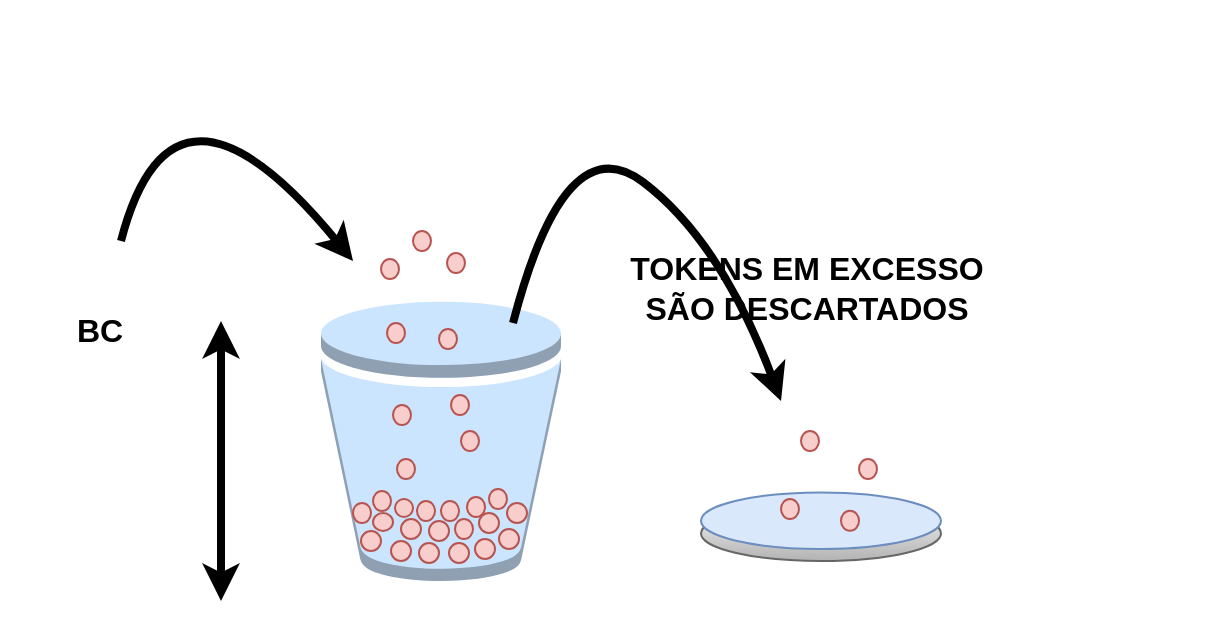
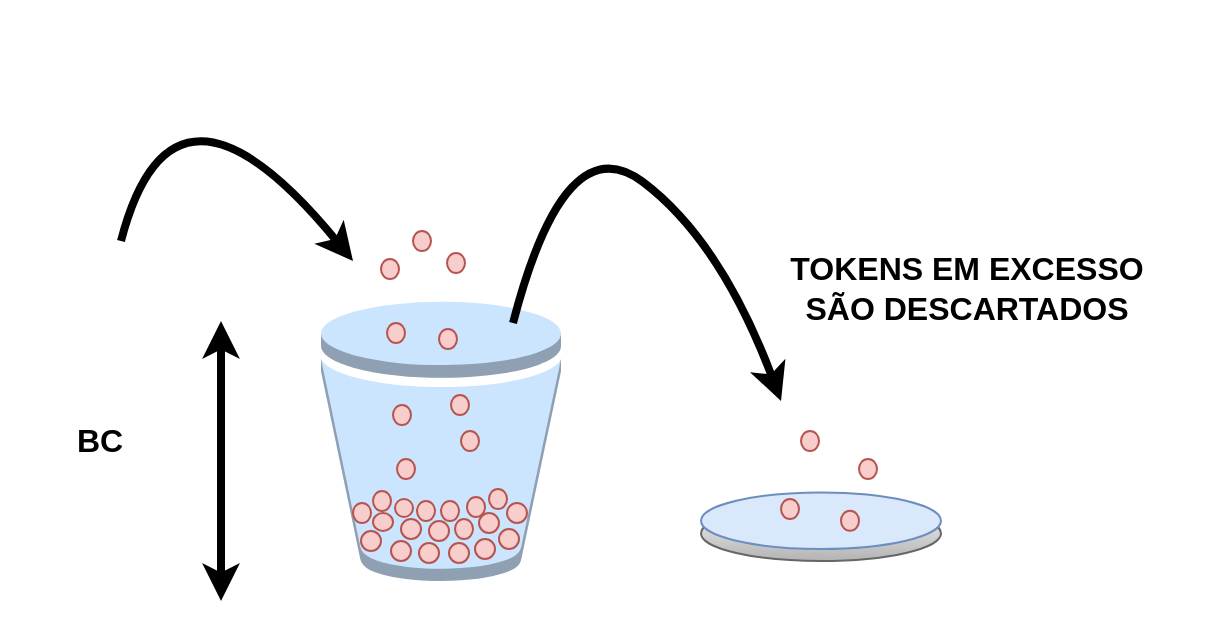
  <mxCell id="0" />
  <mxCell id="1" parent="0" />
  <mxCell id="2" value="" style="outlineConnect=0;dashed=0;verticalLabelPosition=bottom;verticalAlign=top;align=center;html=1;shape=mxgraph.aws3.bucket;fillColor=#cce5ff;strokeColor=#36393d;" vertex="1" parent="1"><mxGeometry x="160" y="150" width="120" height="140" as="geometry" /></mxCell>
  <mxCell id="3" value="" style="ellipse;whiteSpace=wrap;html=1;aspect=fixed;fillColor=#f8cecc;strokeColor=#b85450;" vertex="1" parent="1"><mxGeometry x="180" y="265" width="10" height="10" as="geometry" /></mxCell>
  <mxCell id="4" value="" style="ellipse;whiteSpace=wrap;html=1;aspect=fixed;fillColor=#f8cecc;strokeColor=#b85450;" vertex="1" parent="1"><mxGeometry x="224" y="271" width="10" height="10" as="geometry" /></mxCell>
  <mxCell id="5" value="" style="ellipse;whiteSpace=wrap;html=1;aspect=fixed;fillColor=#f8cecc;strokeColor=#b85450;" vertex="1" parent="1"><mxGeometry x="195" y="270" width="10" height="10" as="geometry" /></mxCell>
  <mxCell id="6" value="" style="ellipse;whiteSpace=wrap;html=1;aspect=fixed;fillColor=#f8cecc;strokeColor=#b85450;" vertex="1" parent="1"><mxGeometry x="209" y="271" width="10" height="10" as="geometry" /></mxCell>
  <mxCell id="7" value="" style="ellipse;whiteSpace=wrap;html=1;aspect=fixed;fillColor=#f8cecc;strokeColor=#b85450;" vertex="1" parent="1"><mxGeometry x="237" y="269" width="10" height="10" as="geometry" /></mxCell>
  <mxCell id="8" value="" style="ellipse;whiteSpace=wrap;html=1;aspect=fixed;fillColor=#f8cecc;strokeColor=#b85450;" vertex="1" parent="1"><mxGeometry x="249" y="264" width="10" height="10" as="geometry" /></mxCell>
  <mxCell id="9" value="" style="ellipse;whiteSpace=wrap;html=1;aspect=fixed;fillColor=#f8cecc;strokeColor=#b85450;" vertex="1" parent="1"><mxGeometry x="239" y="256" width="10" height="10" as="geometry" /></mxCell>
  <mxCell id="10" value="" style="ellipse;whiteSpace=wrap;html=1;aspect=fixed;fillColor=#f8cecc;strokeColor=#b85450;" vertex="1" parent="1"><mxGeometry x="227" y="259" width="9" height="10" as="geometry" /></mxCell>
  <mxCell id="11" value="" style="ellipse;whiteSpace=wrap;html=1;aspect=fixed;fillColor=#f8cecc;strokeColor=#b85450;" vertex="1" parent="1"><mxGeometry x="214" y="260" width="10" height="10" as="geometry" /></mxCell>
  <mxCell id="12" value="" style="ellipse;whiteSpace=wrap;html=1;aspect=fixed;fillColor=#f8cecc;strokeColor=#b85450;" vertex="1" parent="1"><mxGeometry x="200" y="259" width="10" height="10" as="geometry" /></mxCell>
  <mxCell id="13" value="" style="ellipse;whiteSpace=wrap;html=1;aspect=fixed;fillColor=#f8cecc;strokeColor=#b85450;" vertex="1" parent="1"><mxGeometry x="186" y="256" width="10" height="9" as="geometry" /></mxCell>
  <mxCell id="14" value="" style="ellipse;whiteSpace=wrap;html=1;aspect=fixed;fillColor=#f8cecc;strokeColor=#b85450;" vertex="1" parent="1"><mxGeometry x="253" y="251" width="10" height="10" as="geometry" /></mxCell>
  <mxCell id="15" value="" style="ellipse;whiteSpace=wrap;html=1;aspect=fixed;fillColor=#f8cecc;strokeColor=#b85450;" vertex="1" parent="1"><mxGeometry x="176" y="251" width="9" height="10" as="geometry" /></mxCell>
  <mxCell id="16" value="" style="ellipse;whiteSpace=wrap;html=1;aspect=fixed;fillColor=#f8cecc;strokeColor=#b85450;" vertex="1" parent="1"><mxGeometry x="186" y="245" width="9" height="10" as="geometry" /></mxCell>
  <mxCell id="17" value="" style="ellipse;whiteSpace=wrap;html=1;aspect=fixed;fillColor=#f8cecc;strokeColor=#b85450;" vertex="1" parent="1"><mxGeometry x="197" y="249" width="9" height="9" as="geometry" /></mxCell>
  <mxCell id="18" value="" style="ellipse;whiteSpace=wrap;html=1;aspect=fixed;fillColor=#f8cecc;strokeColor=#b85450;" vertex="1" parent="1"><mxGeometry x="208" y="250" width="9" height="10" as="geometry" /></mxCell>
  <mxCell id="19" value="" style="ellipse;whiteSpace=wrap;html=1;aspect=fixed;fillColor=#f8cecc;strokeColor=#b85450;" vertex="1" parent="1"><mxGeometry x="220" y="250" width="9" height="10" as="geometry" /></mxCell>
  <mxCell id="20" value="" style="ellipse;whiteSpace=wrap;html=1;aspect=fixed;fillColor=#f8cecc;strokeColor=#b85450;" vertex="1" parent="1"><mxGeometry x="233" y="248" width="9" height="10" as="geometry" /></mxCell>
  <mxCell id="21" value="" style="ellipse;whiteSpace=wrap;html=1;aspect=fixed;fillColor=#f8cecc;strokeColor=#b85450;" vertex="1" parent="1"><mxGeometry x="244" y="244" width="9" height="10" as="geometry" /></mxCell>
  <mxCell id="22" value="" style="ellipse;whiteSpace=wrap;html=1;aspect=fixed;fillColor=#f8cecc;strokeColor=#b85450;" vertex="1" parent="1"><mxGeometry x="198" y="229" width="9" height="10" as="geometry" /></mxCell>
  <mxCell id="23" value="" style="ellipse;whiteSpace=wrap;html=1;aspect=fixed;fillColor=#f8cecc;strokeColor=#b85450;" vertex="1" parent="1"><mxGeometry x="230" y="215" width="9" height="10" as="geometry" /></mxCell>
  <mxCell id="24" value="" style="ellipse;whiteSpace=wrap;html=1;aspect=fixed;fillColor=#f8cecc;strokeColor=#b85450;" vertex="1" parent="1"><mxGeometry x="196" y="202" width="9" height="10" as="geometry" /></mxCell>
  <mxCell id="25" value="" style="ellipse;whiteSpace=wrap;html=1;aspect=fixed;fillColor=#f8cecc;strokeColor=#b85450;" vertex="1" parent="1"><mxGeometry x="225" y="197" width="9" height="10" as="geometry" /></mxCell>
  <mxCell id="26" value="" style="ellipse;whiteSpace=wrap;html=1;aspect=fixed;fillColor=#f8cecc;strokeColor=#b85450;" vertex="1" parent="1"><mxGeometry x="219" y="164" width="9" height="10" as="geometry" /></mxCell>
  <mxCell id="27" value="" style="ellipse;whiteSpace=wrap;html=1;aspect=fixed;fillColor=#f8cecc;strokeColor=#b85450;" vertex="1" parent="1"><mxGeometry x="193" y="161" width="9" height="10" as="geometry" /></mxCell>
  <mxCell id="28" value="" style="ellipse;whiteSpace=wrap;html=1;aspect=fixed;fillColor=#f8cecc;strokeColor=#b85450;" vertex="1" parent="1"><mxGeometry x="190" y="129" width="9" height="10" as="geometry" /></mxCell>
  <mxCell id="29" value="" style="ellipse;whiteSpace=wrap;html=1;aspect=fixed;fillColor=#f8cecc;strokeColor=#b85450;" vertex="1" parent="1"><mxGeometry x="206" y="115" width="9" height="10" as="geometry" /></mxCell>
  <mxCell id="30" value="" style="ellipse;whiteSpace=wrap;html=1;aspect=fixed;fillColor=#f8cecc;strokeColor=#b85450;" vertex="1" parent="1"><mxGeometry x="223" y="126" width="9" height="10" as="geometry" /></mxCell>
  <mxCell id="31" value="" style="curved=1;endArrow=classic;html=1;rounded=0;strokeWidth=4;" edge="1" parent="1"><mxGeometry width="50" height="50" relative="1" as="geometry"><mxPoint x="60" y="120" as="sourcePoint" /><mxPoint x="176" y="130" as="targetPoint" /><Array as="points"><mxPoint x="86" y="20" /></Array></mxGeometry></mxCell>
  <mxCell id="32" value="" style="endArrow=classic;startArrow=classic;html=1;rounded=0;strokeWidth=4;" edge="1" parent="1"><mxGeometry width="50" height="50" relative="1" as="geometry"><mxPoint x="110" y="300" as="sourcePoint" /><mxPoint x="110" y="160" as="targetPoint" /></mxGeometry></mxCell>
- <mxCell id="33" value="BC" style="text;html=1;strokeColor=none;fillColor=none;align=center;verticalAlign=middle;whiteSpace=wrap;rounded=0;fontSize=16;fontStyle=1" vertex="1" parent="1"><mxGeometry x="20" y="150" width="60" height="30" as="geometry" /></mxCell>
+ <mxCell id="33" value="BC" style="text;html=1;strokeColor=none;fillColor=none;align=center;verticalAlign=middle;whiteSpace=wrap;rounded=0;fontSize=16;fontStyle=1" vertex="1" parent="1"><mxGeometry x="20" y="205" width="60" height="30" as="geometry" /></mxCell>
  <mxCell id="34" value="" style="curved=1;endArrow=classic;html=1;rounded=0;strokeWidth=4;" edge="1" parent="1"><mxGeometry width="50" height="50" relative="1" as="geometry"><mxPoint x="256" y="161" as="sourcePoint" /><mxPoint x="390" y="200" as="targetPoint" /><Array as="points"><mxPoint x="282" y="61" /><mxPoint x="360" y="120" /></Array></mxGeometry></mxCell>
  <mxCell id="35" value="" style="ellipse;whiteSpace=wrap;html=1;fillColor=#f5f5f5;strokeColor=#666666;gradientColor=#b3b3b3;" vertex="1" parent="1"><mxGeometry x="350" y="252.5" width="120" height="27.5" as="geometry" /></mxCell>
  <mxCell id="36" value="" style="ellipse;whiteSpace=wrap;html=1;fillColor=#dae8fc;strokeColor=#6c8ebf;" vertex="1" parent="1"><mxGeometry x="350" y="245.75" width="120" height="28.25" as="geometry" /></mxCell>
  <mxCell id="37" value="" style="ellipse;whiteSpace=wrap;html=1;aspect=fixed;fillColor=#f8cecc;strokeColor=#b85450;" vertex="1" parent="1"><mxGeometry x="400" y="215" width="9" height="10" as="geometry" /></mxCell>
  <mxCell id="38" value="" style="ellipse;whiteSpace=wrap;html=1;aspect=fixed;fillColor=#f8cecc;strokeColor=#b85450;" vertex="1" parent="1"><mxGeometry x="390" y="249" width="9" height="10" as="geometry" /></mxCell>
  <mxCell id="39" value="" style="ellipse;whiteSpace=wrap;html=1;aspect=fixed;fillColor=#f8cecc;strokeColor=#b85450;" vertex="1" parent="1"><mxGeometry x="420" y="254.88" width="9" height="10" as="geometry" /></mxCell>
  <mxCell id="40" value="" style="ellipse;whiteSpace=wrap;html=1;aspect=fixed;fillColor=#f8cecc;strokeColor=#b85450;" vertex="1" parent="1"><mxGeometry x="429" y="229" width="9" height="10" as="geometry" /></mxCell>
- <mxCell id="41" value="TOKENS EM EXCESSO SÃO DESCARTADOS" style="text;html=1;strokeColor=none;fillColor=none;align=center;verticalAlign=middle;whiteSpace=wrap;rounded=0;fontSize=16;fontStyle=1" vertex="1" parent="1"><mxGeometry x="300" y="129" width="206.5" height="30" as="geometry" /></mxCell>
+ <mxCell id="41" value="TOKENS EM EXCESSO SÃO DESCARTADOS" style="text;html=1;strokeColor=none;fillColor=none;align=center;verticalAlign=middle;whiteSpace=wrap;rounded=0;fontSize=16;fontStyle=1" vertex="1" parent="1"><mxGeometry x="380" y="129" width="206.5" height="30" as="geometry" /></mxCell>
